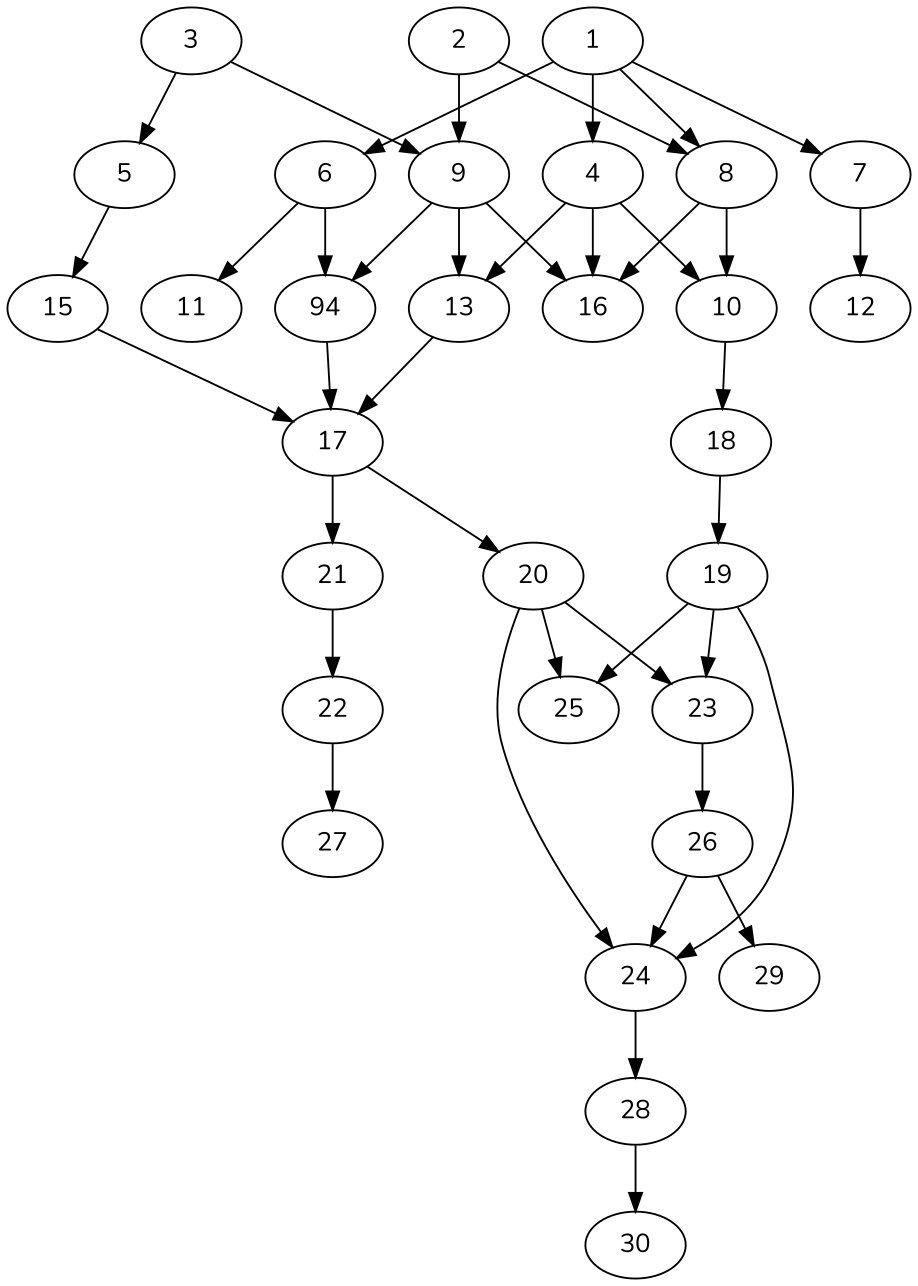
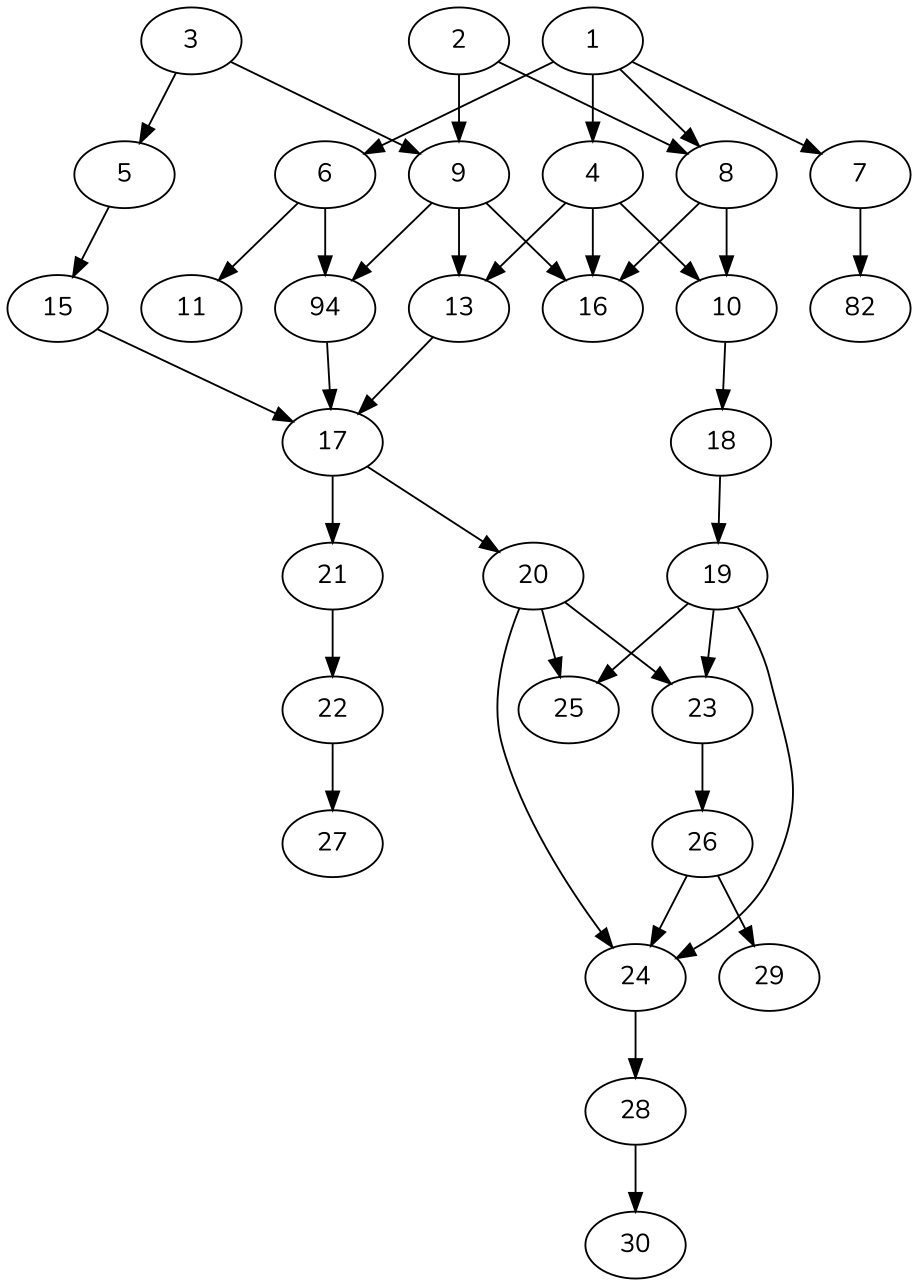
  digraph {
    fontname=Nunito
    node [alpha=0.01 compute_size=134217728000 fontname=Nunito result_size=1024]
    edge [fontname=Nunito]
    1 [alpha=0.07 ram=32852144 trans_size=585029]
    4 [alpha=0.19 compute_size=375615036300 ram=50380688 result_size=9216 trans_size=439380]
    6 [alpha=0.06 compute_size=13336832000 ram=18911360 trans_size=18671]
    7 [alpha=0.14 compute_size=368293445632 ram=7569920 result_size=9216 trans_size=250540]
    8 [alpha=0.12 compute_size=199276924279 ram=50797280 trans_size=610284]
    10 [compute_size=782757789696 ram=41134880 result_size=54272 trans_size=195490]
    13 [compute_size=231928233984 ram=5496464 result_size=13312 trans_size=1000143]
    16 [alpha=0.19 compute_size=279728146225 ram=6321728 result_size=0 trans_size=364956]
    11 [alpha=0.10 compute_size=231928233984 ram=33471488 result_size=0 trans_size=178802]
    n10 [alpha=0.13 compute_size=3883321344 label=94 ram=32242304 result_size=9216 trans_size=856540]
-   12 [compute_size=687277460442 ram=8922656 result_size=0 trans_size=398747]
+   12 [compute_size=687277460442 ram=8922656 result_size=0 trans_size=398747 label=82]
    18 [alpha=0.05 compute_size=8589934592 ram=4702880 result_size=70656 trans_size=255176]
    17 [alpha=0.17 ram=33669488 trans_size=264606]
    2 [compute_size=18366054400 ram=26535152 trans_size=923962]
    9 [alpha=0.12 compute_size=171552152334 ram=1629920 trans_size=748677]
    3 [alpha=0.12 compute_size=4461410304 ram=42975488 result_size=29696 trans_size=718403]
    5 [alpha=0.03 compute_size=68719476736 ram=6133232 result_size=74752 trans_size=810952]
    15 [alpha=0.10 compute_size=193182597219 ram=41206160 trans_size=695449]
    19 [alpha=0.13 compute_size=28991029248 ram=2276192 result_size=29696 trans_size=296799]
    20 [alpha=0.07 compute_size=15202099200 ram=25343984 trans_size=732725]
    21 [alpha=0.06 compute_size=1593851904 ram=692192 result_size=29696 trans_size=760602]
    23 [alpha=0.07 compute_size=557805906659 ram=5860784 result_size=54272 trans_size=222887]
    24 [alpha=0.17 compute_size=368293445632 ram=30428624 result_size=9216 trans_size=493215]
    25 [alpha=0.15 compute_size=15423436800 ram=36210224 result_size=0 trans_size=160548]
    22 [compute_size=68719476736 ram=5686544 result_size=74752 trans_size=296064]
    26 [alpha=0.07 ram=6972752 trans_size=990393]
    28 [alpha=0.13 compute_size=424778047691 ram=29937584 result_size=13312 trans_size=830006]
    27 [alpha=0.12 compute_size=8589934592 ram=46536320 result_size=0 trans_size=648008]
    29 [alpha=0.15 compute_size=1036776645380 ram=3432512 result_size=0 trans_size=417257]
    30 [alpha=0.15 compute_size=231928233984 ram=34909760 result_size=0 trans_size=279887]
    1 -> 4
    1 -> 6
    1 -> 7
    1 -> 8
    4 -> 10
    4 -> 13
    4 -> 16
    6 -> 11
    6 -> n10
    7 -> 12
    8 -> 10
    8 -> 16
    10 -> 18
    13 -> 17
    n10 -> 17
    18 -> 19
    17 -> 20
    17 -> 21
    2 -> 8
    2 -> 9
    9 -> 13
    9 -> 16
    9 -> n10
    3 -> 9
    3 -> 5
    5 -> 15
    15 -> 17
    19 -> 23
    19 -> 24
    19 -> 25
    20 -> 23
    20 -> 24
    20 -> 25
    21 -> 22
    23 -> 26
    24 -> 28
    22 -> 27
    26 -> 24
    26 -> 29
    28 -> 30
  }
